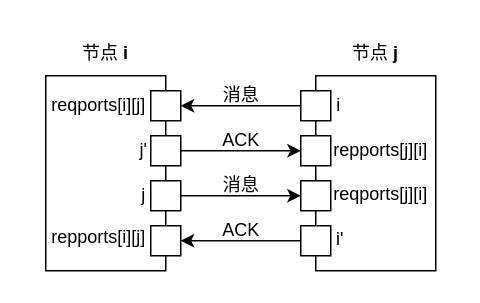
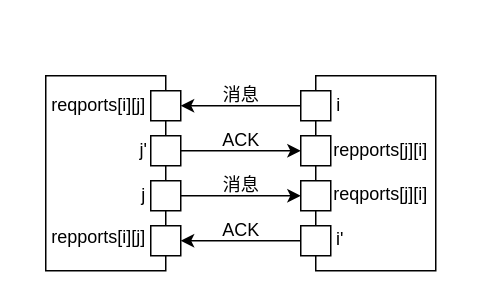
  <mxCell id="0" />
  <mxCell id="1" parent="0" />
  <mxCell id="2" value="" style="rounded=0;whiteSpace=wrap;html=1;" vertex="1" parent="1"><mxGeometry x="30" y="50" width="80" height="130" as="geometry" /></mxCell>
  <mxCell id="3" value="" style="rounded=0;whiteSpace=wrap;html=1;" vertex="1" parent="1"><mxGeometry x="210" y="50" width="80" height="130" as="geometry" /></mxCell>
  <mxCell id="4" value="" style="rounded=0;whiteSpace=wrap;html=1;" vertex="1" parent="1"><mxGeometry x="100" y="60" width="20" height="20" as="geometry" /></mxCell>
  <mxCell id="5" style="edgeStyle=orthogonalEdgeStyle;rounded=0;orthogonalLoop=1;jettySize=auto;html=1;exitX=0;exitY=0.5;exitDx=0;exitDy=0;entryX=1;entryY=0.5;entryDx=0;entryDy=0;" edge="1" parent="1" source="6" target="4"><mxGeometry relative="1" as="geometry" /></mxCell>
  <mxCell id="6" value="" style="rounded=0;whiteSpace=wrap;html=1;" vertex="1" parent="1"><mxGeometry x="200" y="60" width="20" height="20" as="geometry" /></mxCell>
  <mxCell id="7" style="edgeStyle=orthogonalEdgeStyle;rounded=0;orthogonalLoop=1;jettySize=auto;html=1;exitX=1;exitY=0.5;exitDx=0;exitDy=0;entryX=0;entryY=0.5;entryDx=0;entryDy=0;" edge="1" parent="1" source="8" target="9"><mxGeometry relative="1" as="geometry" /></mxCell>
  <mxCell id="8" value="" style="rounded=0;whiteSpace=wrap;html=1;" vertex="1" parent="1"><mxGeometry x="100" y="90" width="20" height="20" as="geometry" /></mxCell>
  <mxCell id="9" value="" style="rounded=0;whiteSpace=wrap;html=1;" vertex="1" parent="1"><mxGeometry x="200" y="90" width="20" height="20" as="geometry" /></mxCell>
  <mxCell id="10" style="edgeStyle=orthogonalEdgeStyle;rounded=0;orthogonalLoop=1;jettySize=auto;html=1;exitX=1;exitY=0.5;exitDx=0;exitDy=0;entryX=0;entryY=0.5;entryDx=0;entryDy=0;" edge="1" parent="1" source="11" target="13"><mxGeometry relative="1" as="geometry" /></mxCell>
  <mxCell id="11" value="" style="rounded=0;whiteSpace=wrap;html=1;" vertex="1" parent="1"><mxGeometry x="100" y="120" width="20" height="20" as="geometry" /></mxCell>
  <mxCell id="12" value="" style="rounded=0;whiteSpace=wrap;html=1;" vertex="1" parent="1"><mxGeometry x="100" y="150" width="20" height="20" as="geometry" /></mxCell>
  <mxCell id="13" value="" style="rounded=0;whiteSpace=wrap;html=1;" vertex="1" parent="1"><mxGeometry x="200" y="120" width="20" height="20" as="geometry" /></mxCell>
  <mxCell id="14" style="edgeStyle=orthogonalEdgeStyle;rounded=0;orthogonalLoop=1;jettySize=auto;html=1;exitX=0;exitY=0.5;exitDx=0;exitDy=0;entryX=1;entryY=0.5;entryDx=0;entryDy=0;" edge="1" parent="1" source="15" target="12"><mxGeometry relative="1" as="geometry" /></mxCell>
  <mxCell id="15" value="" style="rounded=0;whiteSpace=wrap;html=1;" vertex="1" parent="1"><mxGeometry x="200" y="150" width="20" height="20" as="geometry" /></mxCell>
- <mxCell id="16" value="节点&lt;b&gt; i&lt;/b&gt;" style="text;html=1;align=center;verticalAlign=middle;whiteSpace=wrap;rounded=0;" vertex="1" parent="1"><mxGeometry x="40" y="20" width="60" height="30" as="geometry" /></mxCell>
- <mxCell id="17" value="节点&lt;b&gt;&amp;nbsp;j&lt;/b&gt;" style="text;html=1;align=center;verticalAlign=middle;whiteSpace=wrap;rounded=0;" vertex="1" parent="1"><mxGeometry x="220" y="20" width="60" height="30" as="geometry" /></mxCell>
  <mxCell id="18" value="reqports[i][j]" style="text;html=1;align=center;verticalAlign=middle;resizable=0;points=[];autosize=1;strokeColor=none;fillColor=none;" vertex="1" parent="1"><mxGeometry x="20" y="55" width="90" height="30" as="geometry" /></mxCell>
  <mxCell id="19" value="i" style="text;html=1;align=center;verticalAlign=middle;resizable=0;points=[];autosize=1;strokeColor=none;fillColor=none;" vertex="1" parent="1"><mxGeometry x="210" y="55" width="30" height="30" as="geometry" /></mxCell>
  <mxCell id="20" value="j'" style="text;html=1;align=center;verticalAlign=middle;resizable=0;points=[];autosize=1;strokeColor=none;fillColor=none;" vertex="1" parent="1"><mxGeometry x="80" y="85" width="30" height="30" as="geometry" /></mxCell>
  <mxCell id="21" value="ACK" style="text;html=1;align=center;verticalAlign=middle;resizable=0;points=[];autosize=1;strokeColor=none;fillColor=none;" vertex="1" parent="1"><mxGeometry x="135" y="78" width="50" height="30" as="geometry" /></mxCell>
  <mxCell id="22" value="消息" style="text;html=1;align=center;verticalAlign=middle;resizable=0;points=[];autosize=1;strokeColor=none;fillColor=none;" vertex="1" parent="1"><mxGeometry x="135" y="48" width="50" height="30" as="geometry" /></mxCell>
  <mxCell id="23" value="j" style="text;html=1;align=center;verticalAlign=middle;resizable=0;points=[];autosize=1;strokeColor=none;fillColor=none;" vertex="1" parent="1"><mxGeometry x="80" y="115" width="30" height="30" as="geometry" /></mxCell>
  <mxCell id="24" value="消息" style="text;html=1;align=center;verticalAlign=middle;resizable=0;points=[];autosize=1;strokeColor=none;fillColor=none;" vertex="1" parent="1"><mxGeometry x="135" y="108" width="50" height="30" as="geometry" /></mxCell>
  <mxCell id="25" value="ACK" style="text;html=1;align=center;verticalAlign=middle;resizable=0;points=[];autosize=1;strokeColor=none;fillColor=none;" vertex="1" parent="1"><mxGeometry x="135" y="138" width="50" height="30" as="geometry" /></mxCell>
  <mxCell id="26" value="repports[j][i]" style="text;html=1;align=center;verticalAlign=middle;resizable=0;points=[];autosize=1;strokeColor=none;fillColor=none;" vertex="1" parent="1"><mxGeometry x="208" y="85" width="90" height="30" as="geometry" /></mxCell>
  <mxCell id="27" value="reqports[j][i]" style="text;html=1;align=center;verticalAlign=middle;resizable=0;points=[];autosize=1;strokeColor=none;fillColor=none;" vertex="1" parent="1"><mxGeometry x="208" y="114" width="90" height="30" as="geometry" /></mxCell>
  <mxCell id="28" value="i'" style="text;html=1;align=center;verticalAlign=middle;resizable=0;points=[];autosize=1;strokeColor=none;fillColor=none;" vertex="1" parent="1"><mxGeometry x="211" y="144" width="30" height="30" as="geometry" /></mxCell>
  <mxCell id="29" value="repports[i][j]" style="text;html=1;align=center;verticalAlign=middle;resizable=0;points=[];autosize=1;strokeColor=none;fillColor=none;" vertex="1" parent="1"><mxGeometry x="20" y="143" width="90" height="30" as="geometry" /></mxCell>
